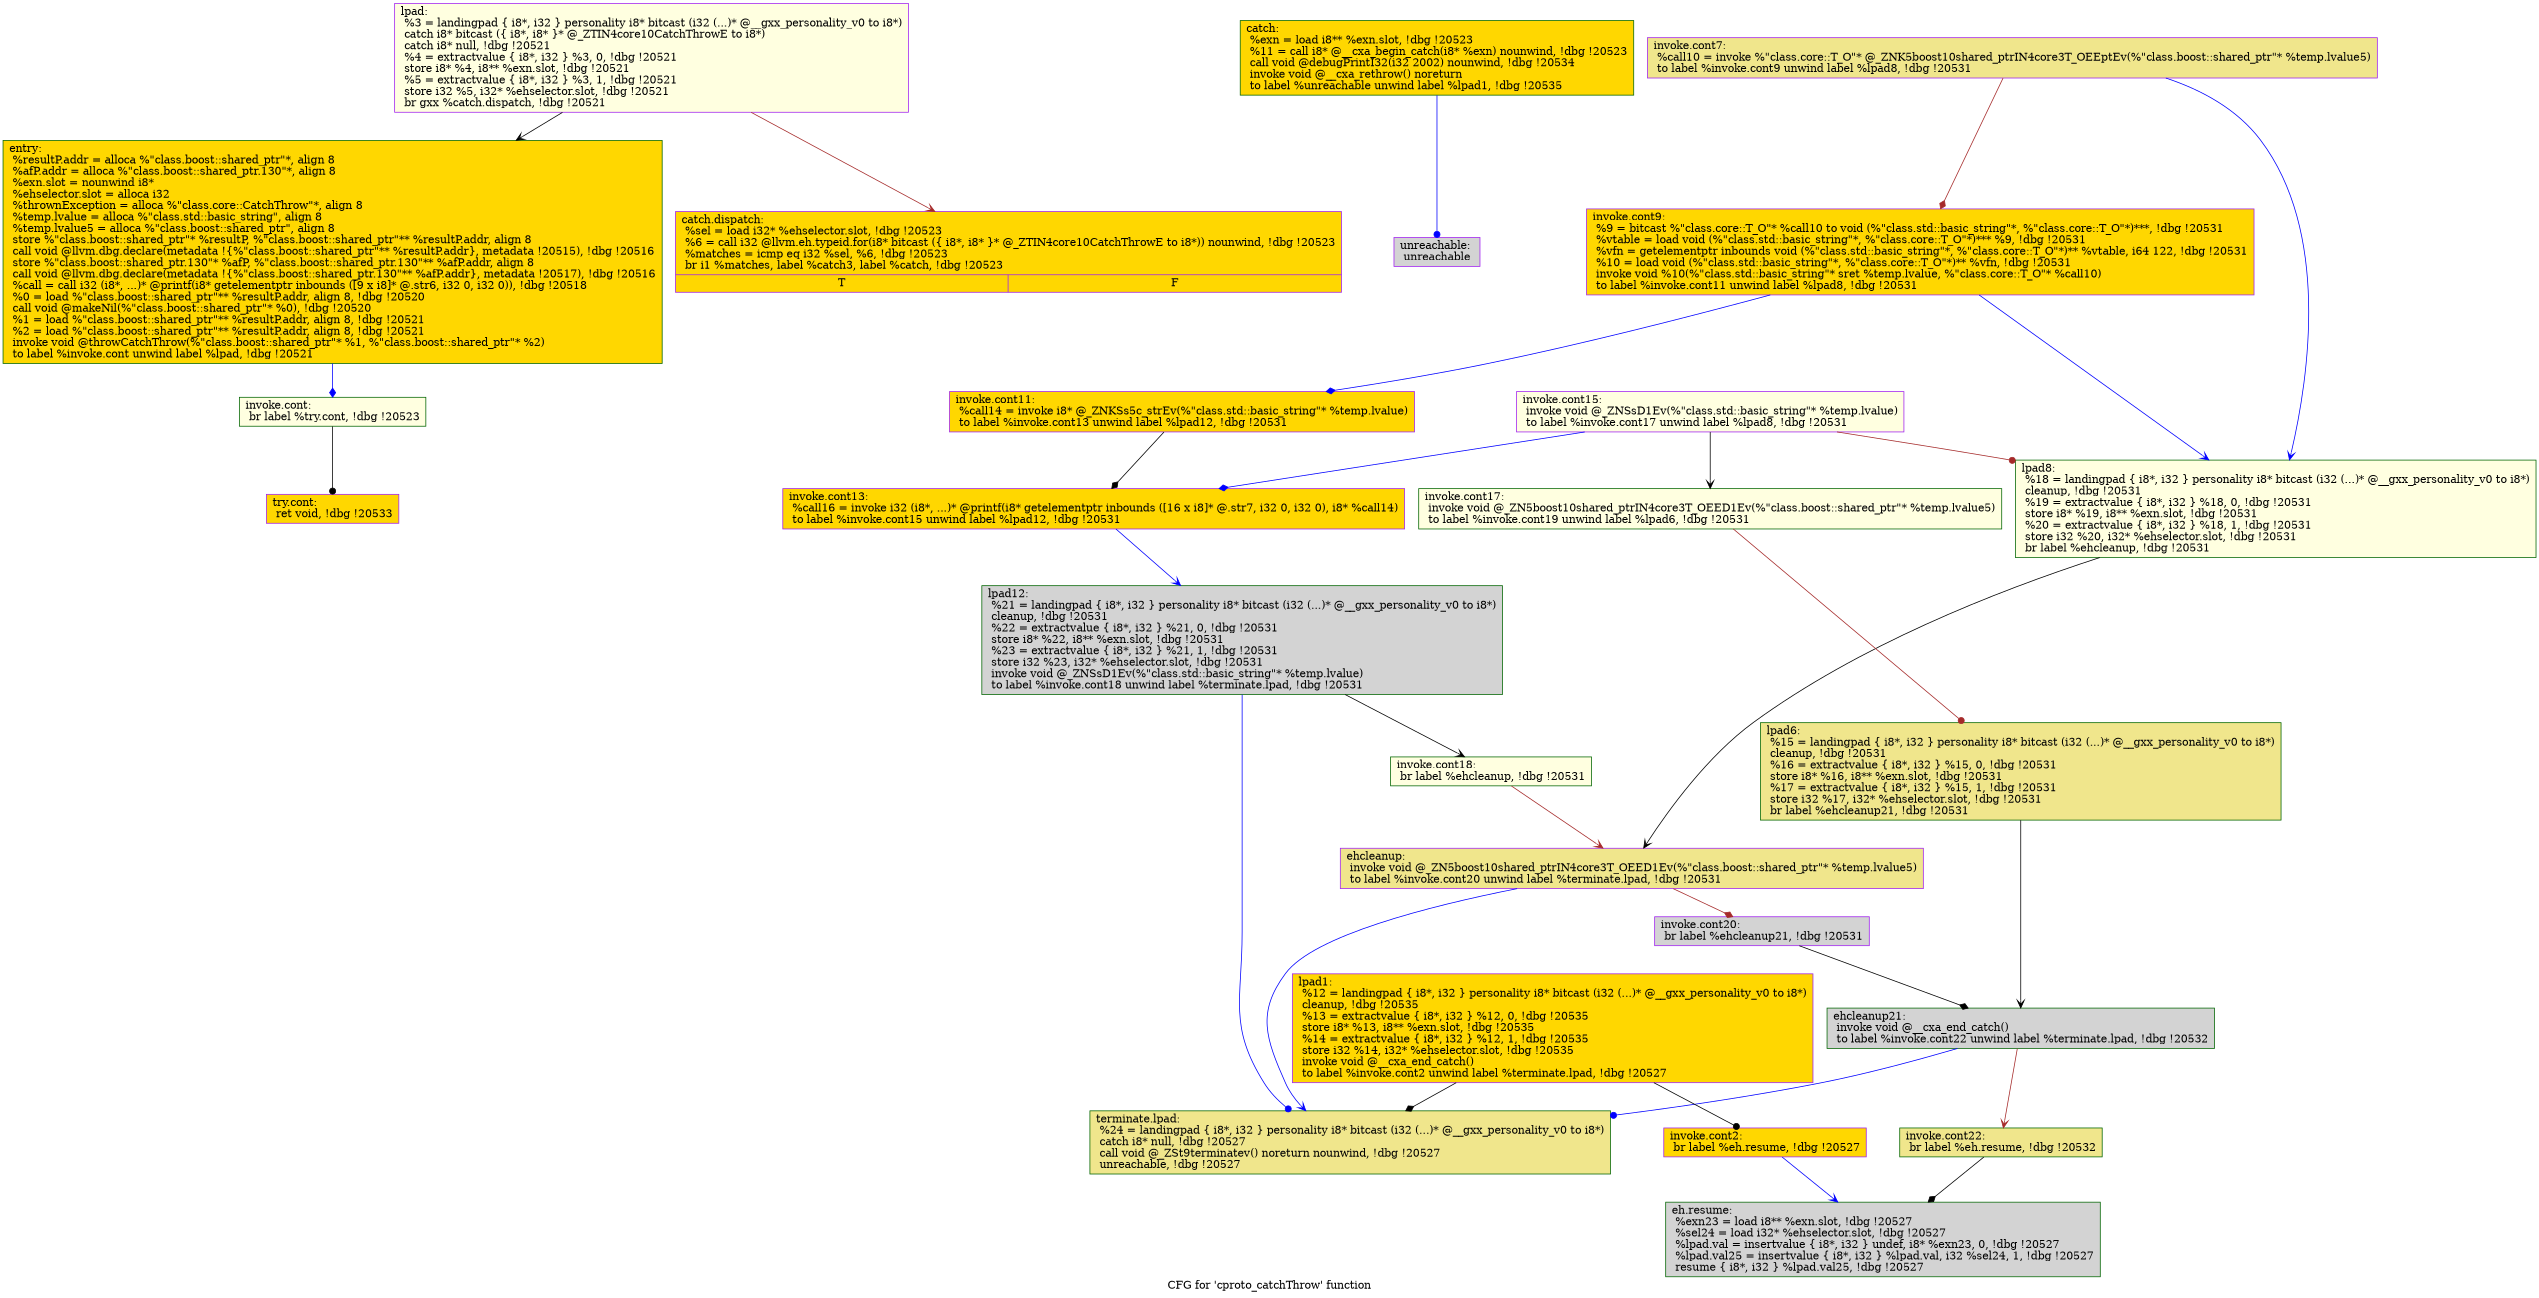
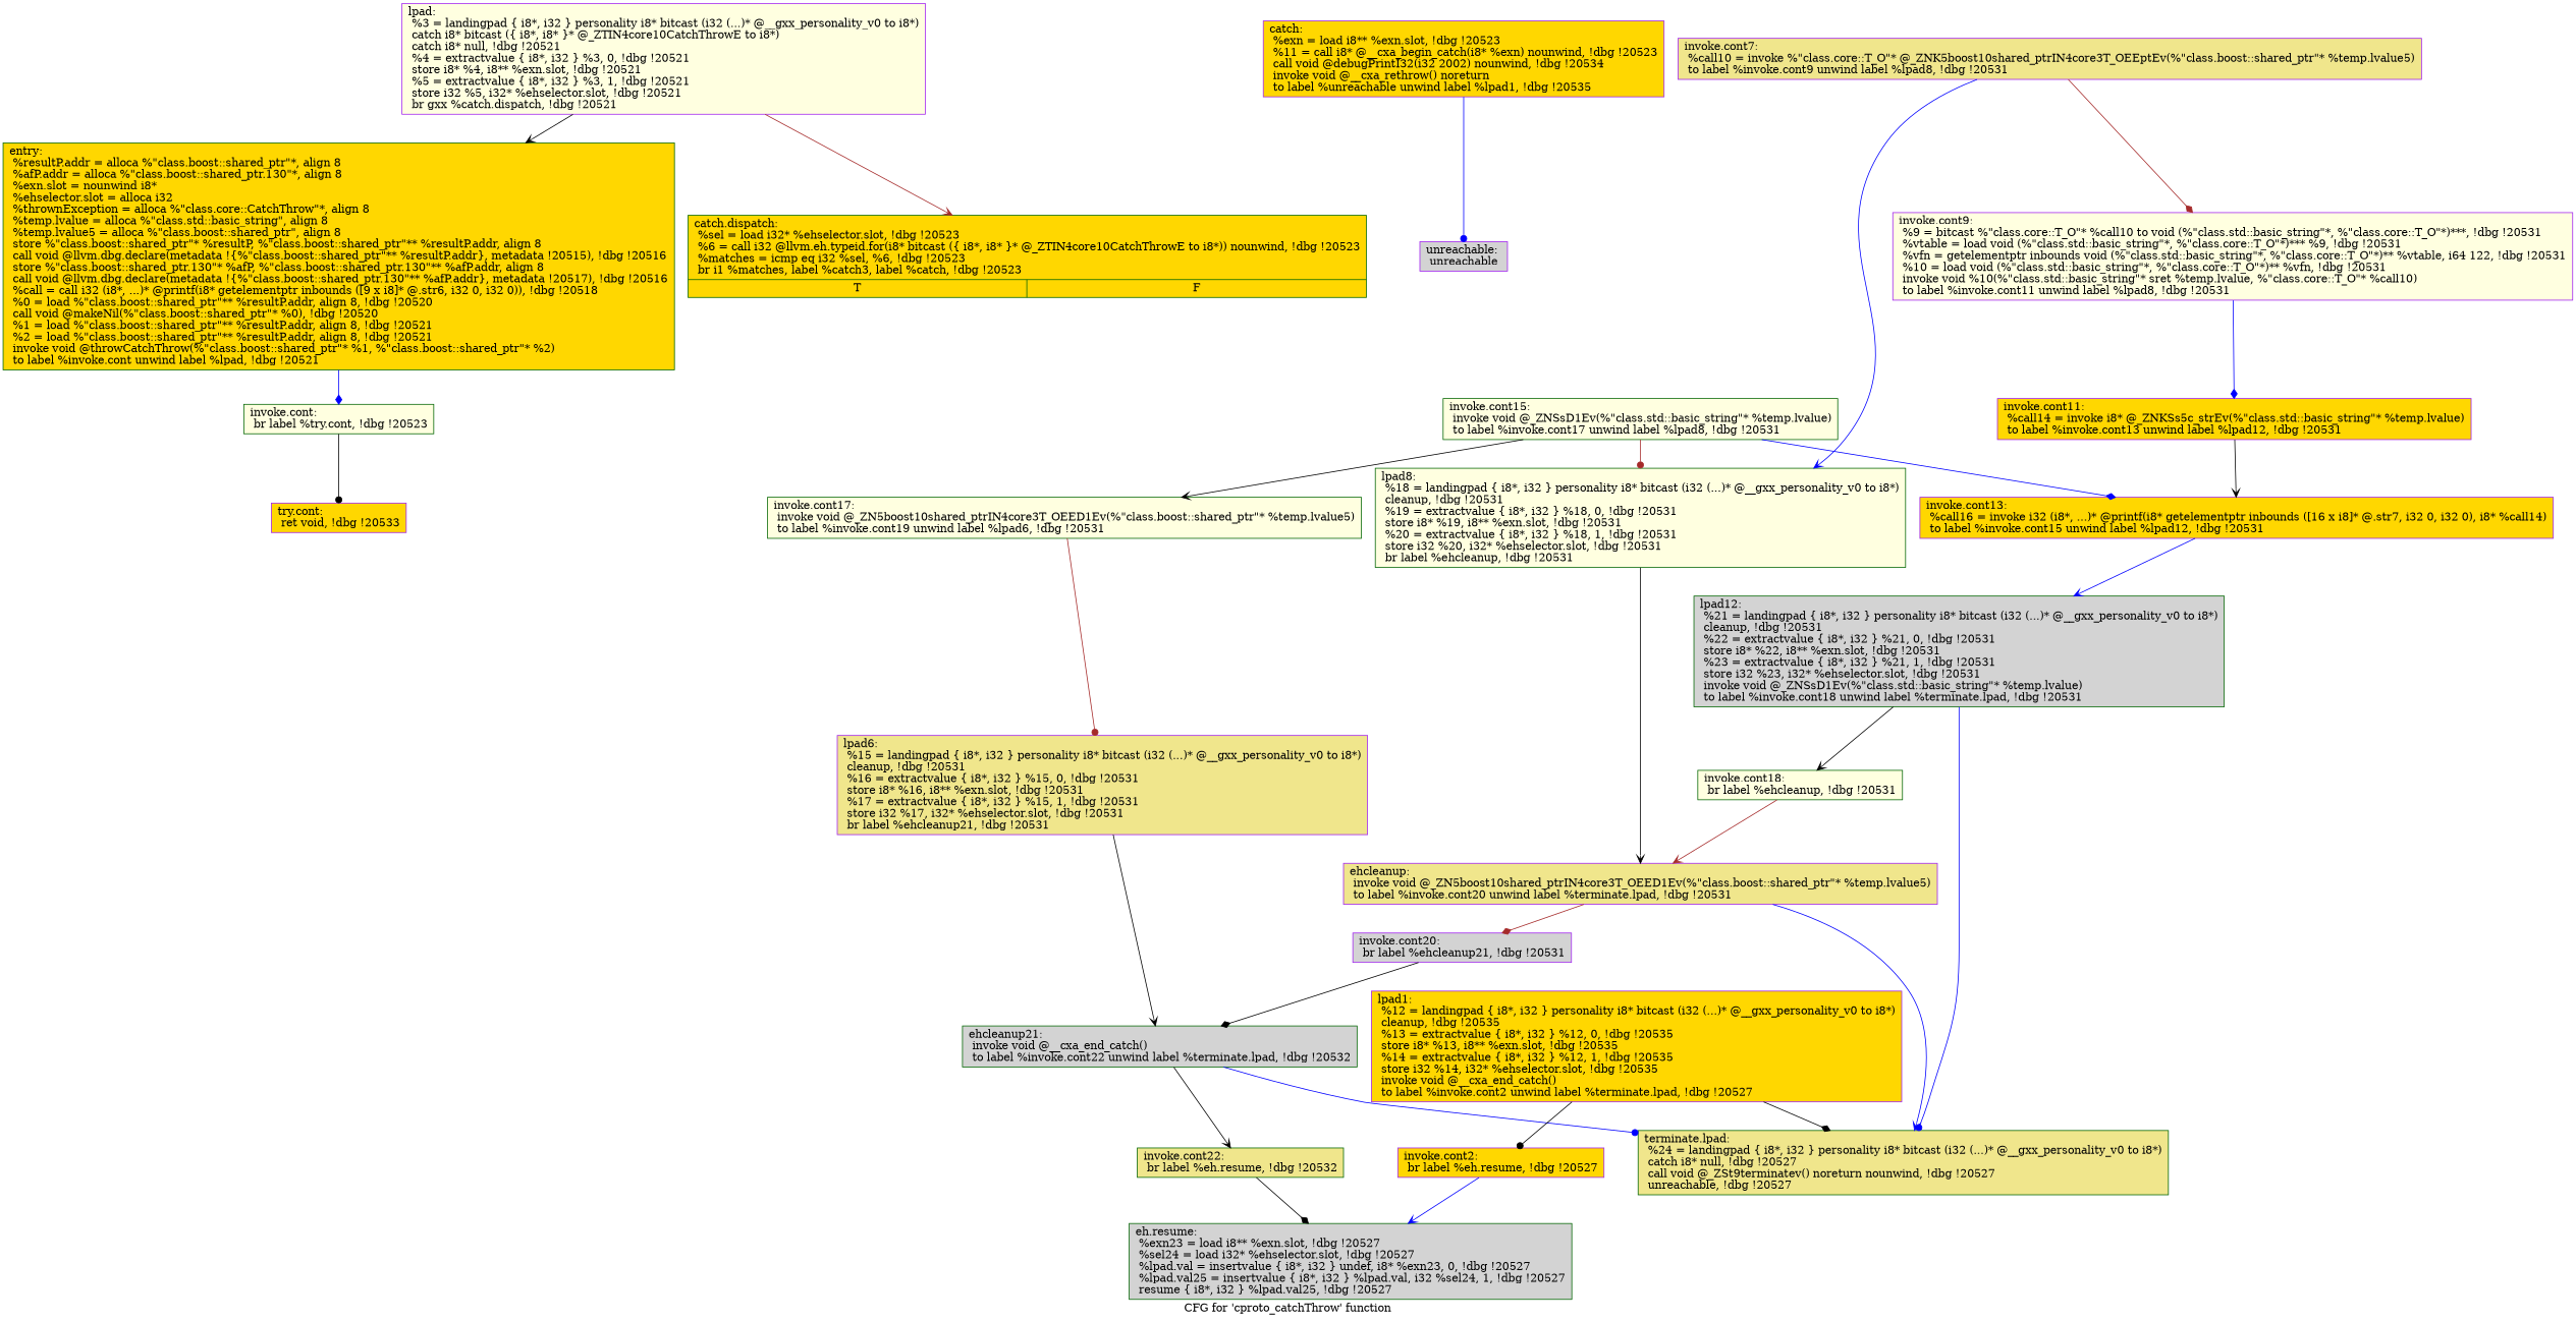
  digraph {
    label="CFG for 'cproto_catchThrow' function"
    node [color=purple fillcolor=gold shape=record style=filled]
    edge [arrowhead=vee color=black]
    n1 [color=darkgreen label="{entry:\l  %resultP.addr = alloca %\"class.boost::shared_ptr\"*, align 8\l  %afP.addr = alloca %\"class.boost::shared_ptr.130\"*, align 8\l  %exn.slot = nounwind i8*\l  %ehselector.slot = alloca i32\l  %thrownException = alloca %\"class.core::CatchThrow\"*, align 8\l  %temp.lvalue = alloca %\"class.std::basic_string\", align 8\l  %temp.lvalue5 = alloca %\"class.boost::shared_ptr\", align 8\l  store %\"class.boost::shared_ptr\"* %resultP, %\"class.boost::shared_ptr\"** %resultP.addr, align 8\l  call void @llvm.dbg.declare(metadata !\{%\"class.boost::shared_ptr\"** %resultP.addr\}, metadata !20515), !dbg !20516\l  store %\"class.boost::shared_ptr.130\"* %afP, %\"class.boost::shared_ptr.130\"** %afP.addr, align 8\l  call void @llvm.dbg.declare(metadata !\{%\"class.boost::shared_ptr.130\"** %afP.addr\}, metadata !20517), !dbg !20516\l  %call = call i32 (i8*, ...)* @printf(i8* getelementptr inbounds ([9 x i8]* @.str6, i32 0, i32 0)), !dbg !20518\l  %0 = load %\"class.boost::shared_ptr\"** %resultP.addr, align 8, !dbg !20520\l  call void @makeNil(%\"class.boost::shared_ptr\"* %0), !dbg !20520\l  %1 = load %\"class.boost::shared_ptr\"** %resultP.addr, align 8, !dbg !20521\l  %2 = load %\"class.boost::shared_ptr\"** %resultP.addr, align 8, !dbg !20521\l  invoke void @throwCatchThrow(%\"class.boost::shared_ptr\"* %1, %\"class.boost::shared_ptr\"* %2)\l          to label %invoke.cont unwind label %lpad, !dbg !20521\l}"]
    n2 [color=darkgreen fillcolor=lightyellow label="{invoke.cont:                                      \l  br label %try.cont, !dbg !20523\l}"]
    n3 [label="{try.cont:                                         \l  ret void, !dbg !20533\l}"]
    n4 [fillcolor=lightyellow label="{lpad:                                             \l  %3 = landingpad \{ i8*, i32 \} personality i8* bitcast (i32 (...)* @__gxx_personality_v0 to i8*)\l          catch i8* bitcast (\{ i8*, i8* \}* @_ZTIN4core10CatchThrowE to i8*)\l          catch i8* null, !dbg !20521\l  %4 = extractvalue \{ i8*, i32 \} %3, 0, !dbg !20521\l  store i8* %4, i8** %exn.slot, !dbg !20521\l  %5 = extractvalue \{ i8*, i32 \} %3, 1, !dbg !20521\l  store i32 %5, i32* %ehselector.slot, !dbg !20521\l  br gxx %catch.dispatch, !dbg !20521\l}"]
-   n5 [label="{catch.dispatch:                                   \l  %sel = load i32* %ehselector.slot, !dbg !20523\l  %6 = call i32 @llvm.eh.typeid.for(i8* bitcast (\{ i8*, i8* \}* @_ZTIN4core10CatchThrowE to i8*)) nounwind, !dbg !20523\l  %matches = icmp eq i32 %sel, %6, !dbg !20523\l  br i1 %matches, label %catch3, label %catch, !dbg !20523\l|{<s0>T|<s1>F}}"]
-   n6 [color=darkgreen label="{catch:                                            \l  %exn = load i8** %exn.slot, !dbg !20523\l  %11 = call i8* @__cxa_begin_catch(i8* %exn) nounwind, !dbg !20523\l  call void @debugPrintI32(i32 2002) nounwind, !dbg !20534\l  invoke void @__cxa_rethrow() noreturn\l          to label %unreachable unwind label %lpad1, !dbg !20535\l}"]
+   n5 [color=darkgreen label="{catch.dispatch:                                   \l  %sel = load i32* %ehselector.slot, !dbg !20523\l  %6 = call i32 @llvm.eh.typeid.for(i8* bitcast (\{ i8*, i8* \}* @_ZTIN4core10CatchThrowE to i8*)) nounwind, !dbg !20523\l  %matches = icmp eq i32 %sel, %6, !dbg !20523\l  br i1 %matches, label %catch3, label %catch, !dbg !20523\l|{<s0>T|<s1>F}}"]
+   n6 [label="{catch:                                            \l  %exn = load i8** %exn.slot, !dbg !20523\l  %11 = call i8* @__cxa_begin_catch(i8* %exn) nounwind, !dbg !20523\l  call void @debugPrintI32(i32 2002) nounwind, !dbg !20534\l  invoke void @__cxa_rethrow() noreturn\l          to label %unreachable unwind label %lpad1, !dbg !20535\l}"]
    n7 [fillcolor=lightgrey label="{unreachable:                                      \l  unreachable\l}"]
    n8 [fillcolor=khaki label="{invoke.cont7:                                     \l  %call10 = invoke %\"class.core::T_O\"* @_ZNK5boost10shared_ptrIN4core3T_OEEptEv(%\"class.boost::shared_ptr\"* %temp.lvalue5)\l          to label %invoke.cont9 unwind label %lpad8, !dbg !20531\l}"]
-   n9 [label="{invoke.cont9:                                     \l  %9 = bitcast %\"class.core::T_O\"* %call10 to void (%\"class.std::basic_string\"*, %\"class.core::T_O\"*)***, !dbg !20531\l  %vtable = load void (%\"class.std::basic_string\"*, %\"class.core::T_O\"*)*** %9, !dbg !20531\l  %vfn = getelementptr inbounds void (%\"class.std::basic_string\"*, %\"class.core::T_O\"*)** %vtable, i64 122, !dbg !20531\l  %10 = load void (%\"class.std::basic_string\"*, %\"class.core::T_O\"*)** %vfn, !dbg !20531\l  invoke void %10(%\"class.std::basic_string\"* sret %temp.lvalue, %\"class.core::T_O\"* %call10)\l          to label %invoke.cont11 unwind label %lpad8, !dbg !20531\l}"]
+   n9 [fillcolor=lightyellow label="{invoke.cont9:                                     \l  %9 = bitcast %\"class.core::T_O\"* %call10 to void (%\"class.std::basic_string\"*, %\"class.core::T_O\"*)***, !dbg !20531\l  %vtable = load void (%\"class.std::basic_string\"*, %\"class.core::T_O\"*)*** %9, !dbg !20531\l  %vfn = getelementptr inbounds void (%\"class.std::basic_string\"*, %\"class.core::T_O\"*)** %vtable, i64 122, !dbg !20531\l  %10 = load void (%\"class.std::basic_string\"*, %\"class.core::T_O\"*)** %vfn, !dbg !20531\l  invoke void %10(%\"class.std::basic_string\"* sret %temp.lvalue, %\"class.core::T_O\"* %call10)\l          to label %invoke.cont11 unwind label %lpad8, !dbg !20531\l}"]
    n10 [color=darkgreen fillcolor=lightyellow label="{lpad8:                                            \l  %18 = landingpad \{ i8*, i32 \} personality i8* bitcast (i32 (...)* @__gxx_personality_v0 to i8*)\l          cleanup, !dbg !20531\l  %19 = extractvalue \{ i8*, i32 \} %18, 0, !dbg !20531\l  store i8* %19, i8** %exn.slot, !dbg !20531\l  %20 = extractvalue \{ i8*, i32 \} %18, 1, !dbg !20531\l  store i32 %20, i32* %ehselector.slot, !dbg !20531\l  br label %ehcleanup, !dbg !20531\l}"]
-   n11 [color=darkgreen fillcolor=khaki label="{lpad6:                                            \l  %15 = landingpad \{ i8*, i32 \} personality i8* bitcast (i32 (...)* @__gxx_personality_v0 to i8*)\l          cleanup, !dbg !20531\l  %16 = extractvalue \{ i8*, i32 \} %15, 0, !dbg !20531\l  store i8* %16, i8** %exn.slot, !dbg !20531\l  %17 = extractvalue \{ i8*, i32 \} %15, 1, !dbg !20531\l  store i32 %17, i32* %ehselector.slot, !dbg !20531\l  br label %ehcleanup21, !dbg !20531\l}"]
+   n11 [fillcolor=khaki label="{lpad6:                                            \l  %15 = landingpad \{ i8*, i32 \} personality i8* bitcast (i32 (...)* @__gxx_personality_v0 to i8*)\l          cleanup, !dbg !20531\l  %16 = extractvalue \{ i8*, i32 \} %15, 0, !dbg !20531\l  store i8* %16, i8** %exn.slot, !dbg !20531\l  %17 = extractvalue \{ i8*, i32 \} %15, 1, !dbg !20531\l  store i32 %17, i32* %ehselector.slot, !dbg !20531\l  br label %ehcleanup21, !dbg !20531\l}"]
    n12 [color=darkgreen fillcolor=lightgrey label="{ehcleanup21:                                      \l  invoke void @__cxa_end_catch()\l          to label %invoke.cont22 unwind label %terminate.lpad, !dbg !20532\l}"]
    n13 [label="{lpad1:                                            \l  %12 = landingpad \{ i8*, i32 \} personality i8* bitcast (i32 (...)* @__gxx_personality_v0 to i8*)\l          cleanup, !dbg !20535\l  %13 = extractvalue \{ i8*, i32 \} %12, 0, !dbg !20535\l  store i8* %13, i8** %exn.slot, !dbg !20535\l  %14 = extractvalue \{ i8*, i32 \} %12, 1, !dbg !20535\l  store i32 %14, i32* %ehselector.slot, !dbg !20535\l  invoke void @__cxa_end_catch()\l          to label %invoke.cont2 unwind label %terminate.lpad, !dbg !20527\l}"]
    n14 [color=darkgreen fillcolor=khaki label="{terminate.lpad:                                   \l  %24 = landingpad \{ i8*, i32 \} personality i8* bitcast (i32 (...)* @__gxx_personality_v0 to i8*)\l          catch i8* null, !dbg !20527\l  call void @_ZSt9terminatev() noreturn nounwind, !dbg !20527\l  unreachable, !dbg !20527\l}"]
    n15 [label="{invoke.cont2:                                     \l  br label %eh.resume, !dbg !20527\l}"]
    n16 [label="{invoke.cont11:                                    \l  %call14 = invoke i8* @_ZNKSs5c_strEv(%\"class.std::basic_string\"* %temp.lvalue)\l          to label %invoke.cont13 unwind label %lpad12, !dbg !20531\l}"]
    n17 [fillcolor=khaki label="{ehcleanup:                                        \l  invoke void @_ZN5boost10shared_ptrIN4core3T_OEED1Ev(%\"class.boost::shared_ptr\"* %temp.lvalue5)\l          to label %invoke.cont20 unwind label %terminate.lpad, !dbg !20531\l}"]
    n18 [color=darkgreen fillcolor=khaki label="{invoke.cont22:                                    \l  br label %eh.resume, !dbg !20532\l}"]
    n19 [label="{invoke.cont13:                                    \l  %call16 = invoke i32 (i8*, ...)* @printf(i8* getelementptr inbounds ([16 x i8]* @.str7, i32 0, i32 0), i8* %call14)\l          to label %invoke.cont15 unwind label %lpad12, !dbg !20531\l}"]
    n20 [fillcolor=lightgrey label="{invoke.cont20:                                    \l  br label %ehcleanup21, !dbg !20531\l}"]
    n21 [color=darkgreen fillcolor=lightgrey label="{lpad12:                                           \l  %21 = landingpad \{ i8*, i32 \} personality i8* bitcast (i32 (...)* @__gxx_personality_v0 to i8*)\l          cleanup, !dbg !20531\l  %22 = extractvalue \{ i8*, i32 \} %21, 0, !dbg !20531\l  store i8* %22, i8** %exn.slot, !dbg !20531\l  %23 = extractvalue \{ i8*, i32 \} %21, 1, !dbg !20531\l  store i32 %23, i32* %ehselector.slot, !dbg !20531\l  invoke void @_ZNSsD1Ev(%\"class.std::basic_string\"* %temp.lvalue)\l          to label %invoke.cont18 unwind label %terminate.lpad, !dbg !20531\l}"]
    n22 [color=darkgreen fillcolor=lightyellow label="{invoke.cont18:                                    \l  br label %ehcleanup, !dbg !20531\l}"]
-   n23 [fillcolor=lightyellow label="{invoke.cont15:                                    \l  invoke void @_ZNSsD1Ev(%\"class.std::basic_string\"* %temp.lvalue)\l          to label %invoke.cont17 unwind label %lpad8, !dbg !20531\l}"]
+   n23 [color=darkgreen fillcolor=lightyellow label="{invoke.cont15:                                    \l  invoke void @_ZNSsD1Ev(%\"class.std::basic_string\"* %temp.lvalue)\l          to label %invoke.cont17 unwind label %lpad8, !dbg !20531\l}"]
    n24 [color=darkgreen fillcolor=lightyellow label="{invoke.cont17:                                    \l  invoke void @_ZN5boost10shared_ptrIN4core3T_OEED1Ev(%\"class.boost::shared_ptr\"* %temp.lvalue5)\l          to label %invoke.cont19 unwind label %lpad6, !dbg !20531\l}"]
    n25 [color=darkgreen fillcolor=lightgrey label="{eh.resume:                                        \l  %exn23 = load i8** %exn.slot, !dbg !20527\l  %sel24 = load i32* %ehselector.slot, !dbg !20527\l  %lpad.val = insertvalue \{ i8*, i32 \} undef, i8* %exn23, 0, !dbg !20527\l  %lpad.val25 = insertvalue \{ i8*, i32 \} %lpad.val, i32 %sel24, 1, !dbg !20527\l  resume \{ i8*, i32 \} %lpad.val25, !dbg !20527\l}"]
    n1 -> n2 [arrowhead=diamond color=blue]
    n2 -> n3 [arrowhead=dot]
    n4 -> n1
    n4 -> n5 [color=brown]
    n6 -> n7 [arrowhead=dot color=blue]
    n8 -> n9 [arrowhead=diamond color=brown]
    n8 -> n10 [color=blue]
-   n9 -> n10 [color=blue]
    n9 -> n16 [arrowhead=diamond color=blue]
    n10 -> n17
    n11 -> n12
    n12 -> n14 [arrowhead=dot color=blue]
-   n12 -> n18 [color=brown]
+   n12 -> n18
    n13 -> n14 [arrowhead=diamond]
    n13 -> n15 [arrowhead=dot]
    n15 -> n25 [color=blue]
-   n16 -> n19 [arrowhead=diamond]
+   n16 -> n19
    n17 -> n14 [color=blue]
    n17 -> n20 [arrowhead=diamond color=brown]
    n18 -> n25 [arrowhead=diamond]
    n19 -> n21 [color=blue]
    n20 -> n12 [arrowhead=diamond]
    n21 -> n14 [arrowhead=dot color=blue]
    n21 -> n22
    n22 -> n17 [color=brown]
    n23 -> n10 [arrowhead=dot color=brown]
    n23 -> n19 [arrowhead=diamond color=blue]
    n23 -> n24
    n24 -> n11 [arrowhead=dot color=brown]
  }
